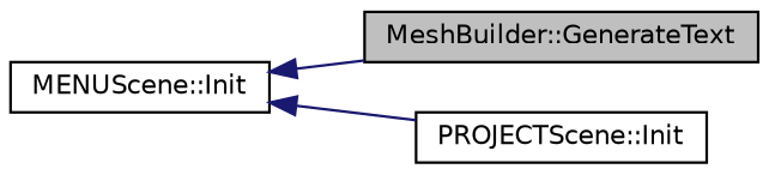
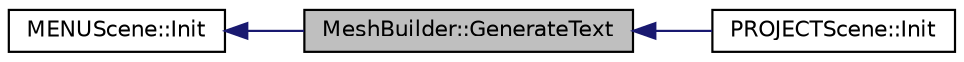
  digraph {
    rankdir=LR
    node [color=black fontname=Helvetica fontsize=10 shape=record]
    edge [color=midnightblue dir=back fontname=Helvetica fontsize=10 labelfontname=Helvetica labelfontsize=10 style=solid]
    n1 [fillcolor=grey75 fontcolor=black height=0.2 label="MeshBuilder::GenerateText" style=filled width=0.4]
    n2 [height=0.2 label="PROJECTScene::Init" width=0.4]
    n3 [height=0.2 label="MENUScene::Init" width=0.4]
-   n3 -> n2
+   n1 -> n2
    n3 -> n1
  }
